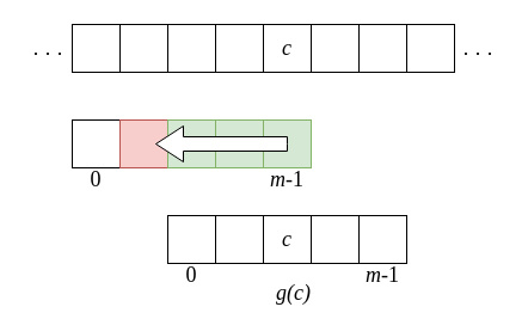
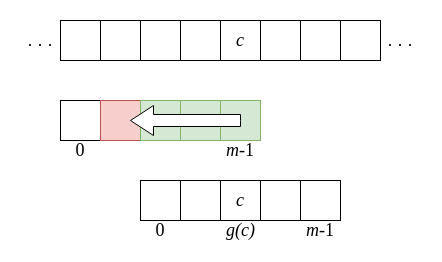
  <mxCell id="0" />
  <mxCell id="1" parent="0" />
  <mxCell id="2" value="" style="whiteSpace=wrap;html=1;aspect=fixed;" parent="1" vertex="1"><mxGeometry x="60" y="20" width="40" height="40" as="geometry" /></mxCell>
  <mxCell id="3" value="" style="whiteSpace=wrap;html=1;aspect=fixed;" parent="1" vertex="1"><mxGeometry x="100" y="20" width="40" height="40" as="geometry" /></mxCell>
  <mxCell id="4" value="" style="whiteSpace=wrap;html=1;aspect=fixed;" parent="1" vertex="1"><mxGeometry x="140" y="20" width="40" height="40" as="geometry" /></mxCell>
  <mxCell id="5" value="" style="whiteSpace=wrap;html=1;aspect=fixed;" parent="1" vertex="1"><mxGeometry x="180" y="20" width="40" height="40" as="geometry" /></mxCell>
  <mxCell id="6" value="&lt;font face=&quot;cm&quot; style=&quot;font-size: 18px&quot;&gt;&lt;i&gt;c&lt;/i&gt;&lt;/font&gt;" style="whiteSpace=wrap;html=1;aspect=fixed;" parent="1" vertex="1"><mxGeometry x="220" y="20" width="40" height="40" as="geometry" /></mxCell>
  <mxCell id="7" value="" style="whiteSpace=wrap;html=1;aspect=fixed;" parent="1" vertex="1"><mxGeometry x="260" y="20" width="40" height="40" as="geometry" /></mxCell>
  <mxCell id="8" value="" style="whiteSpace=wrap;html=1;aspect=fixed;" parent="1" vertex="1"><mxGeometry x="300" y="20" width="40" height="40" as="geometry" /></mxCell>
  <mxCell id="9" value="" style="whiteSpace=wrap;html=1;aspect=fixed;" parent="1" vertex="1"><mxGeometry x="60" y="100" width="40" height="40" as="geometry" /></mxCell>
  <mxCell id="10" value="" style="whiteSpace=wrap;html=1;aspect=fixed;fillColor=#f8cecc;strokeColor=#b85450;" parent="1" vertex="1"><mxGeometry x="100" y="100" width="40" height="40" as="geometry" /></mxCell>
  <mxCell id="11" value="" style="whiteSpace=wrap;html=1;aspect=fixed;fillColor=#d5e8d4;strokeColor=#82b366;" parent="1" vertex="1"><mxGeometry x="140" y="100" width="40" height="40" as="geometry" /></mxCell>
  <mxCell id="12" value="" style="whiteSpace=wrap;html=1;aspect=fixed;fillColor=#d5e8d4;strokeColor=#82b366;" parent="1" vertex="1"><mxGeometry x="180" y="100" width="40" height="40" as="geometry" /></mxCell>
  <mxCell id="13" value="" style="whiteSpace=wrap;html=1;aspect=fixed;fillColor=#d5e8d4;strokeColor=#82b366;" parent="1" vertex="1"><mxGeometry x="220" y="100" width="40" height="40" as="geometry" /></mxCell>
  <mxCell id="14" value="" style="whiteSpace=wrap;html=1;aspect=fixed;" parent="1" vertex="1"><mxGeometry x="140" y="180" width="40" height="40" as="geometry" /></mxCell>
  <mxCell id="15" value="" style="whiteSpace=wrap;html=1;aspect=fixed;" parent="1" vertex="1"><mxGeometry x="180" y="180" width="40" height="40" as="geometry" /></mxCell>
  <mxCell id="16" value="&lt;font style=&quot;font-size: 18px&quot; face=&quot;cm&quot;&gt;&lt;i&gt;c&lt;/i&gt;&lt;/font&gt;" style="whiteSpace=wrap;html=1;aspect=fixed;" parent="1" vertex="1"><mxGeometry x="220" y="180" width="40" height="40" as="geometry" /></mxCell>
  <mxCell id="17" value="" style="whiteSpace=wrap;html=1;aspect=fixed;" parent="1" vertex="1"><mxGeometry x="260" y="180" width="40" height="40" as="geometry" /></mxCell>
  <mxCell id="18" value="" style="whiteSpace=wrap;html=1;aspect=fixed;" parent="1" vertex="1"><mxGeometry x="300" y="180" width="40" height="40" as="geometry" /></mxCell>
  <mxCell id="19" value="" style="whiteSpace=wrap;html=1;aspect=fixed;" parent="1" vertex="1"><mxGeometry x="340" y="20" width="40" height="40" as="geometry" /></mxCell>
  <mxCell id="20" value="&lt;font style=&quot;font-size: 18px&quot;&gt;. . .&lt;/font&gt;" style="text;html=1;strokeColor=none;fillColor=none;align=center;verticalAlign=middle;whiteSpace=wrap;rounded=0;" parent="1" vertex="1"><mxGeometry x="380" y="30" width="40" height="20" as="geometry" /></mxCell>
  <mxCell id="21" value="&lt;font face=&quot;cm&quot; style=&quot;font-size: 18px&quot;&gt;0&lt;/font&gt;" style="text;html=1;strokeColor=none;fillColor=none;align=center;verticalAlign=middle;whiteSpace=wrap;rounded=0;" parent="1" vertex="1"><mxGeometry x="60" y="140" width="40" height="20" as="geometry" /></mxCell>
  <mxCell id="22" value="&lt;font face=&quot;cm&quot; style=&quot;font-size: 18px&quot;&gt;&lt;i&gt;m&lt;/i&gt;-1&lt;/font&gt;" style="text;html=1;strokeColor=none;fillColor=none;align=center;verticalAlign=middle;whiteSpace=wrap;rounded=0;" parent="1" vertex="1"><mxGeometry x="300" y="220" width="40" height="20" as="geometry" /></mxCell>
- <mxCell id="23" value="&lt;font style=&quot;font-size: 18px&quot; face=&quot;cm&quot;&gt;&lt;i&gt;g(c)&lt;/i&gt;&lt;/font&gt;" style="text;html=1;align=center;verticalAlign=middle;resizable=0;points=[];;autosize=1;" parent="1" vertex="1"><mxGeometry x="225" y="235" width="40" height="20" as="geometry" /></mxCell>
+ <mxCell id="23" value="&lt;font style=&quot;font-size: 18px&quot; face=&quot;cm&quot;&gt;&lt;i&gt;g(c)&lt;/i&gt;&lt;/font&gt;" style="text;html=1;align=center;verticalAlign=middle;resizable=0;points=[];;autosize=1;" parent="1" vertex="1"><mxGeometry x="220" y="220" width="40" height="20" as="geometry" /></mxCell>
  <mxCell id="24" value="" style="html=1;shadow=0;dashed=0;align=center;verticalAlign=middle;shape=mxgraph.arrows2.arrow;dy=0.6;dx=23;flipH=1;notch=0;" parent="1" vertex="1"><mxGeometry x="130" y="105" width="110" height="30" as="geometry" /></mxCell>
  <mxCell id="25" value="&lt;font face=&quot;cm&quot; style=&quot;font-size: 18px&quot;&gt;0&lt;/font&gt;" style="text;html=1;strokeColor=none;fillColor=none;align=center;verticalAlign=middle;whiteSpace=wrap;rounded=0;" parent="1" vertex="1"><mxGeometry x="140" y="220" width="40" height="20" as="geometry" /></mxCell>
  <mxCell id="26" value="&lt;font face=&quot;cm&quot; style=&quot;font-size: 18px&quot;&gt;&lt;i&gt;m&lt;/i&gt;-1&lt;/font&gt;" style="text;html=1;strokeColor=none;fillColor=none;align=center;verticalAlign=middle;whiteSpace=wrap;rounded=0;" parent="1" vertex="1"><mxGeometry x="220" y="140" width="40" height="20" as="geometry" /></mxCell>
  <mxCell id="27" value="&lt;font style=&quot;font-size: 18px&quot;&gt;. . .&lt;/font&gt;" style="text;html=1;strokeColor=none;fillColor=none;align=center;verticalAlign=middle;whiteSpace=wrap;rounded=0;" vertex="1" parent="1"><mxGeometry y="30" width="40" height="20" as="geometry" x="20" /></mxCell>
